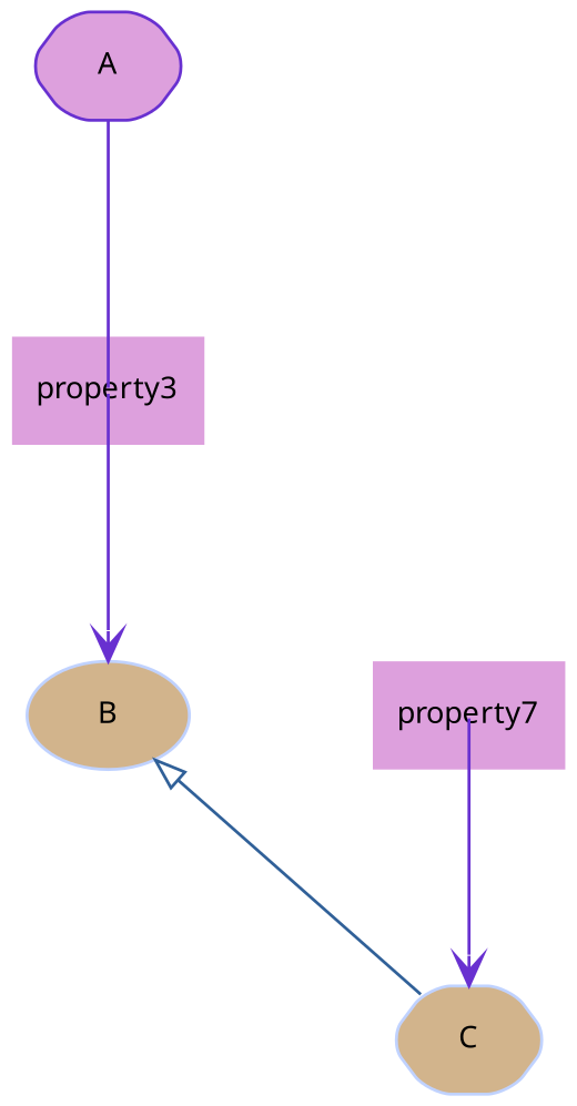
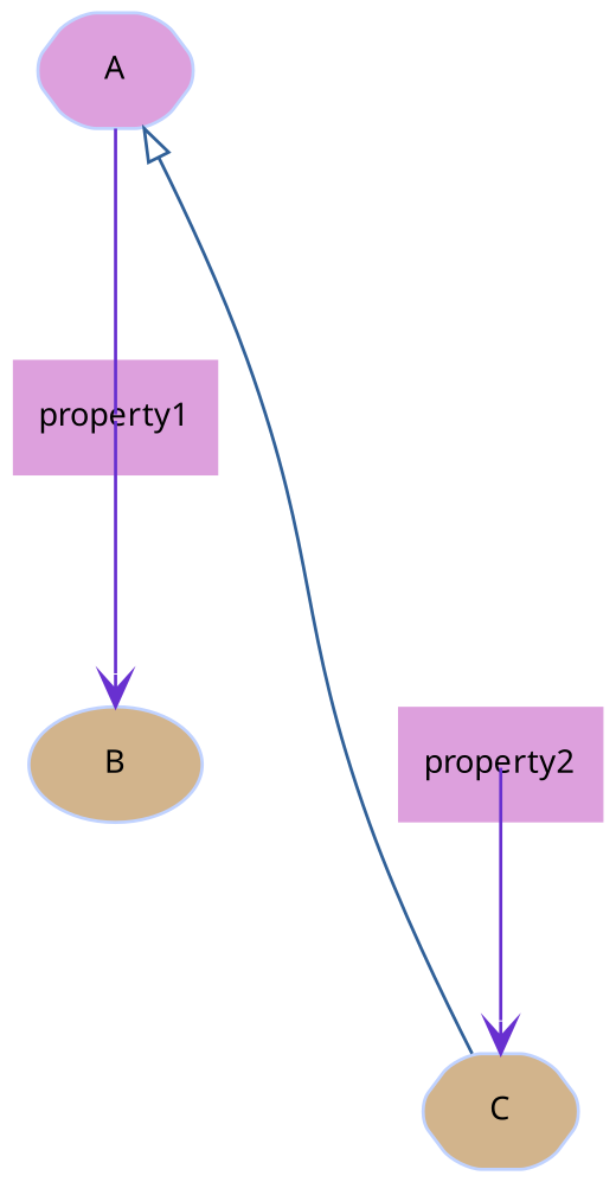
  digraph {
    concentrate=true
    rankdir=TB
    ranksep="1.0 equally"
    node [color="#c0d2ff" fillcolor=plum fontname="sans-serif" fontsize=10.0 shape=hexagon style="rounded,filled"]
    edge [arrowhead=vee color="#6830d0" fontname="sans-serif" fontsize=10.0 weight=5 arrowtail=none]
-   n1 [color="#6830d0" label=A]
-   n2 [color="#6830d0" label=property3 shape=none style=filled]
+   n1 [label=A]
+   n2 [color="#6830d0" label=property1 shape=none style=filled]
    n3 [fillcolor=tan label=B shape=ellipse]
    n4 [fillcolor=tan label=C]
-   n5 [color="#6830d0" label=property7 shape=none style=filled]
+   n5 [color="#6830d0" label=property2 shape=none style=filled]
    subgraph sub_1 {
      bgcolor="#f0f0f8"
      fontname="sans-serif"
      fontsize=8.0
      label=test5
      n1
      n2
      n3
      n4
      n5
    }
    n1 -> n2 [arrowhead=none headclip=false arrowtail=""]
    n2 -> n3 [tailclip=false]
-   n3 -> n4 [arrowhead=onormal arrowtail=onormal color="#306098" dir=back weight=""]
+   n1 -> n4 [arrowhead=onormal arrowtail=onormal color="#306098" dir=back weight=""]
    n5 -> n4 [tailclip=false]
  }
